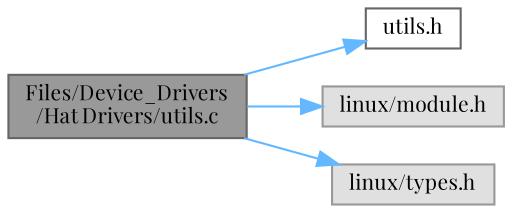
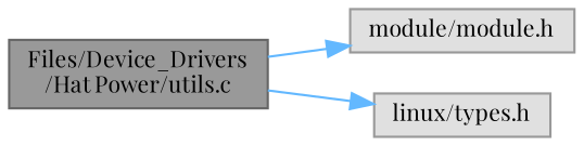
  digraph {
    fontname="Playfair Display"
    rankdir=LR
    node [color=grey60 fillcolor="#E0E0E0" fontname="Playfair Display" fontsize=10 shape=box style=filled]
    edge [color=steelblue1 fontname="Playfair Display" fontsize=10 labelfontname=Helvetica labelfontsize=10 style=solid]
-   n1 [color=gray40 fillcolor=grey60 fontcolor=black height=0.2 label="Files/Device_Drivers\l/Hat Drivers/utils.c" width=0.4]
-   n2 [color=grey40 fillcolor=white height=0.2 label="utils.h" width=0.4]
-   n3 [height=0.2 label="linux/module.h" width=0.4]
+   n1 [color=gray40 fillcolor=grey60 fontcolor=black height=0.2 label="Files/Device_Drivers\l/Hat Power/utils.c" width=0.4]
+   n3 [height=0.2 label="module/module.h" width=0.4]
    n4 [height=0.2 label="linux/types.h" width=0.4]
-   n1 -> n2
    n1 -> n3
    n1 -> n4
  }
